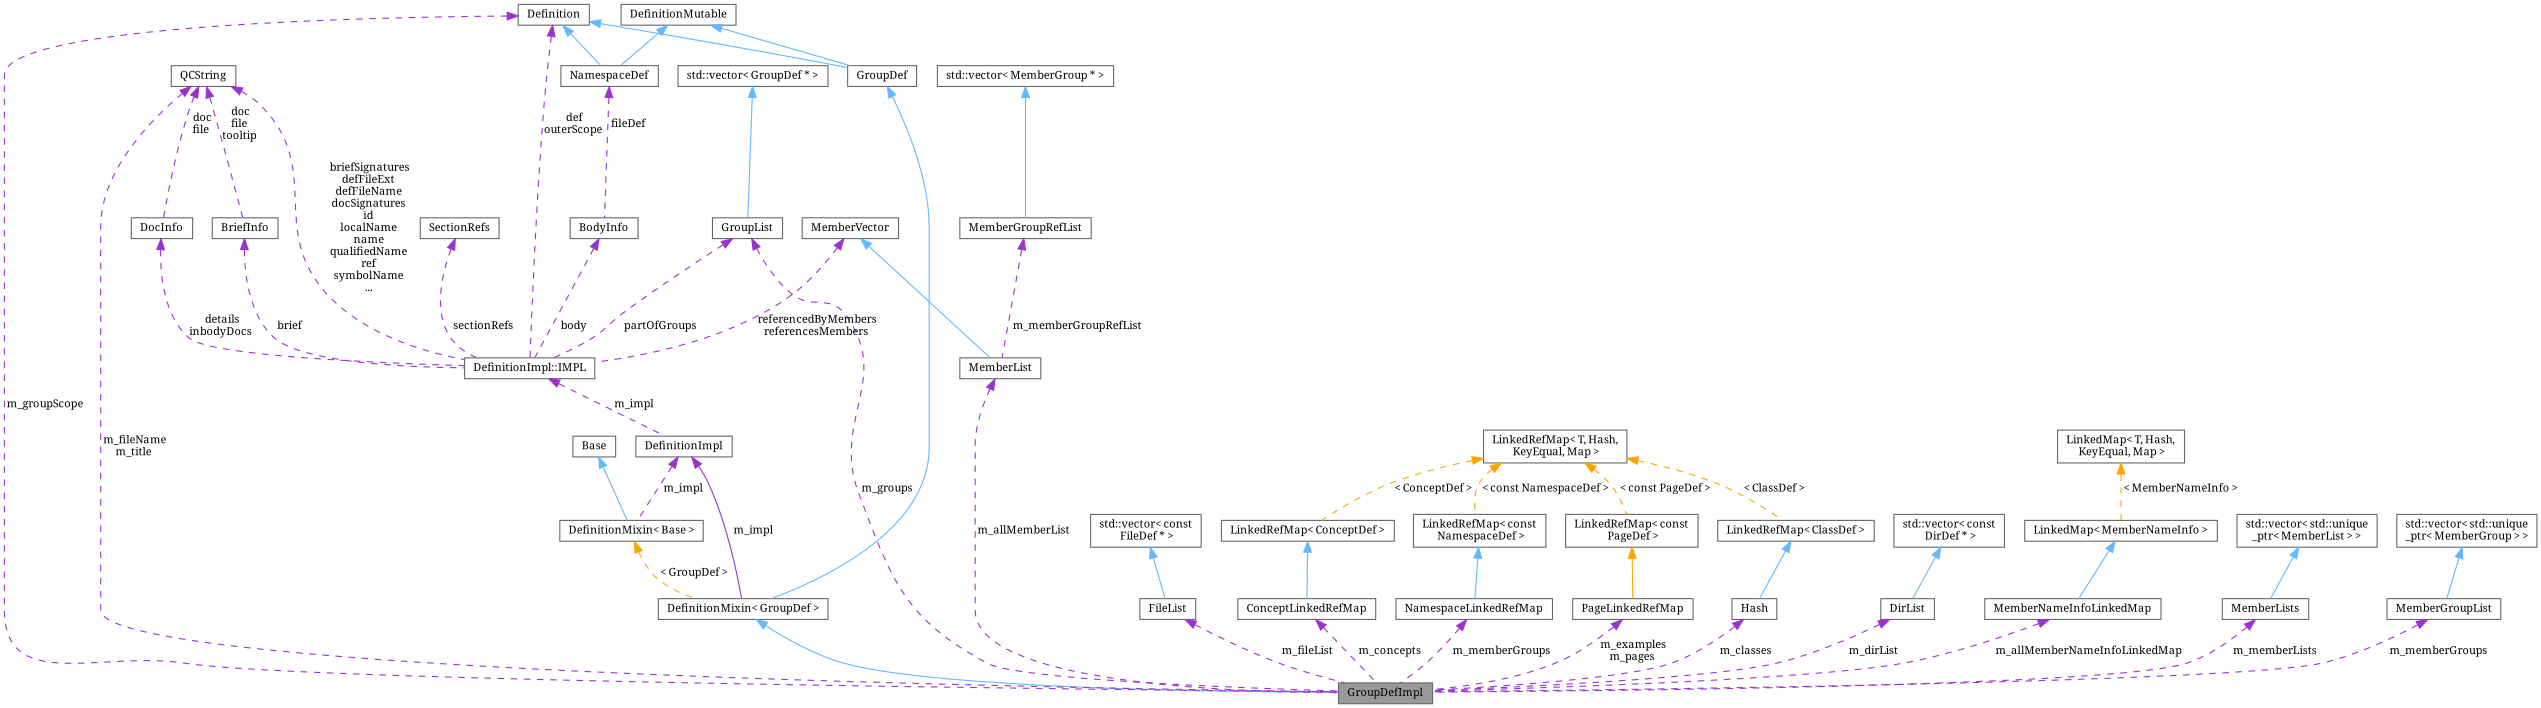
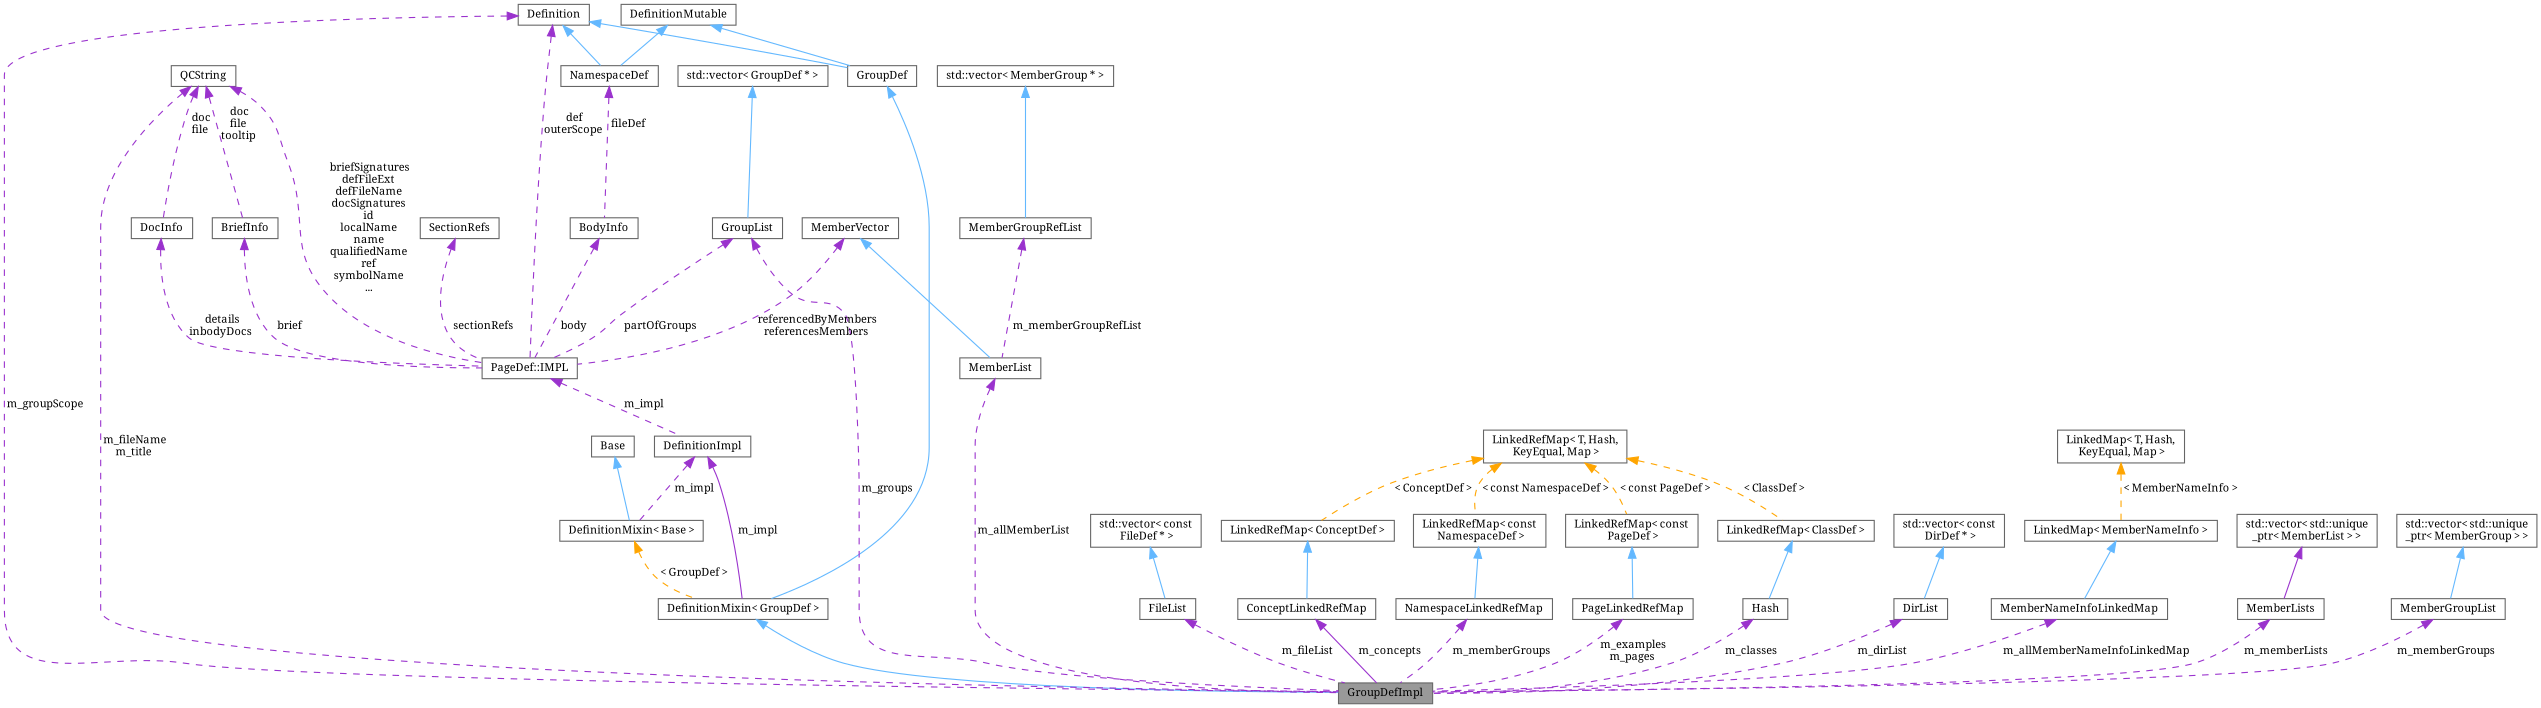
  digraph {
    fontname="Noto Serif"
    rankdir=TB
    node [color=gray40 fillcolor=white fontname="Noto Serif" fontsize=10 shape=box style=filled]
    edge [color=darkorchid3 dir=back fontname="Noto Serif" fontsize=10 labelfontname=Helvetica labelfontsize=10 style=dashed]
    n1 [fillcolor=grey60 fontcolor=black height=0.2 label=GroupDefImpl width=0.4]
    n2 [height=0.2 label="DefinitionMixin\< GroupDef \>" width=0.4]
    n3 [height=0.2 label=GroupDef width=0.4]
    n4 [height=0.2 label=DefinitionMutable width=0.4]
    n5 [height=0.2 label=NamespaceDef width=0.4]
    n6 [height=0.2 label=BodyInfo width=0.4]
    n7 [height=0.2 label=Definition width=0.4]
-   n8 [height=0.2 label="DefinitionImpl::IMPL" width=0.4]
+   n8 [height=0.2 label="PageDef::IMPL" width=0.4]
    n9 [height=0.2 label=DefinitionImpl width=0.4]
    n10 [height=0.2 label="DefinitionMixin\< Base \>" width=0.4]
    n11 [height=0.2 label=SectionRefs width=0.4]
    n12 [height=0.2 label=GroupList width=0.4]
    n13 [height=0.2 label="std::vector\< GroupDef * \>" width=0.4]
    n14 [height=0.2 label=DocInfo width=0.4]
    n15 [height=0.2 label=QCString width=0.4]
    n16 [height=0.2 label=BriefInfo width=0.4]
    n17 [height=0.2 label=MemberVector width=0.4]
    n18 [height=0.2 label=MemberList width=0.4]
    n19 [height=0.2 label=Base width=0.4]
    n20 [height=0.2 label=FileList width=0.4]
    n21 [height=0.2 label="std::vector\< const\l FileDef * \>" width=0.4]
    n22 [height=0.2 label=Hash width=0.4]
    n23 [height=0.2 label="LinkedRefMap\< ClassDef \>" width=0.4]
    n24 [height=0.2 label="LinkedRefMap\< T, Hash,\l KeyEqual, Map \>" width=0.4]
    n25 [height=0.2 label="LinkedRefMap\< ConceptDef \>" width=0.4]
    n26 [height=0.2 label="LinkedRefMap\< const\l NamespaceDef \>" width=0.4]
    n27 [height=0.2 label="LinkedRefMap\< const\l PageDef \>" width=0.4]
    n28 [height=0.2 label=ConceptLinkedRefMap width=0.4]
    n29 [height=0.2 label=NamespaceLinkedRefMap width=0.4]
    n30 [height=0.2 label=PageLinkedRefMap width=0.4]
    n31 [height=0.2 label=DirList width=0.4]
    n32 [height=0.2 label="std::vector\< const\l DirDef * \>" width=0.4]
    n33 [height=0.2 label=MemberGroupRefList width=0.4]
    n34 [height=0.2 label="std::vector\< MemberGroup * \>" width=0.4]
    n35 [height=0.2 label=MemberNameInfoLinkedMap width=0.4]
    n36 [height=0.2 label="LinkedMap\< MemberNameInfo \>" width=0.4]
    n37 [height=0.2 label="LinkedMap\< T, Hash,\l KeyEqual, Map \>" width=0.4]
    n38 [height=0.2 label=MemberLists width=0.4]
    n39 [height=0.2 label="std::vector\< std::unique\l_ptr\< MemberList \> \>" width=0.4]
    n40 [height=0.2 label=MemberGroupList width=0.4]
    n41 [height=0.2 label="std::vector\< std::unique\l_ptr\< MemberGroup \> \>" width=0.4]
    n2 -> n1 [color=steelblue1 style=solid]
    n3 -> n2 [color=steelblue1 style=solid]
    n4 -> n3 [color=steelblue1 style=solid]
    n4 -> n5 [color=steelblue1 style=solid]
    n5 -> n6 [label=" fileDef"]
    n6 -> n8 [label=" body"]
    n7 -> n1 [label=" m_groupScope"]
    n7 -> n3 [color=steelblue1 style=solid]
    n7 -> n5 [color=steelblue1 style=solid]
    n7 -> n8 [label=" def\nouterScope"]
    n8 -> n9 [label=" m_impl"]
    n9 -> n2 [label=" m_impl" style=solid]
    n9 -> n10 [label=" m_impl"]
    n10 -> n2 [color=orange label=" \< GroupDef \>"]
    n11 -> n8 [label=" sectionRefs"]
    n12 -> n1 [label=" m_groups"]
    n12 -> n8 [label=" partOfGroups"]
    n13 -> n12 [color=steelblue1 style=solid]
    n14 -> n8 [label=" details\ninbodyDocs"]
    n15 -> n1 [label=" m_fileName\nm_title"]
    n15 -> n8 [label=" briefSignatures\ndefFileExt\ndefFileName\ndocSignatures\nid\nlocalName\nname\nqualifiedName\nref\nsymbolName\n..."]
    n15 -> n14 [label=" doc\nfile"]
    n15 -> n16 [label=" doc\nfile\ntooltip"]
    n16 -> n8 [label=" brief"]
    n17 -> n8 [label=" referencedByMembers\nreferencesMembers"]
    n17 -> n18 [color=steelblue1 style=solid]
    n18 -> n1 [label=" m_allMemberList"]
    n19 -> n10 [color=steelblue1 style=solid]
    n20 -> n1 [label=" m_fileList"]
    n21 -> n20 [color=steelblue1 style=solid]
    n22 -> n1 [label=" m_classes"]
    n23 -> n22 [color=steelblue1 style=solid]
    n24 -> n23 [color=orange label=" \< ClassDef \>"]
    n24 -> n25 [color=orange label=" \< ConceptDef \>"]
    n24 -> n26 [color=orange label=" \< const NamespaceDef \>"]
    n24 -> n27 [color=orange label=" \< const PageDef \>"]
    n25 -> n28 [color=steelblue1 style=solid]
    n26 -> n29 [color=steelblue1 style=solid]
-   n27 -> n30 [color=orange style=solid]
-   n28 -> n1 [label=" m_concepts"]
+   n27 -> n30 [color=steelblue1 style=solid]
+   n28 -> n1 [label=" m_concepts" style=solid]
    n29 -> n1 [label=" m_memberGroups"]
    n30 -> n1 [label=" m_examples\nm_pages"]
    n31 -> n1 [label=" m_dirList"]
    n32 -> n31 [color=steelblue1 style=solid]
    n33 -> n18 [label=" m_memberGroupRefList"]
    n34 -> n33 [color=steelblue1 style=solid]
    n35 -> n1 [label=" m_allMemberNameInfoLinkedMap"]
    n36 -> n35 [color=steelblue1 style=solid]
    n37 -> n36 [color=orange label=" \< MemberNameInfo \>"]
    n38 -> n1 [label=" m_memberLists"]
-   n39 -> n38 [color=steelblue1 style=solid]
+   n39 -> n38 [style=solid]
    n40 -> n1 [label=" m_memberGroups"]
    n41 -> n40 [color=steelblue1 style=solid]
  }
